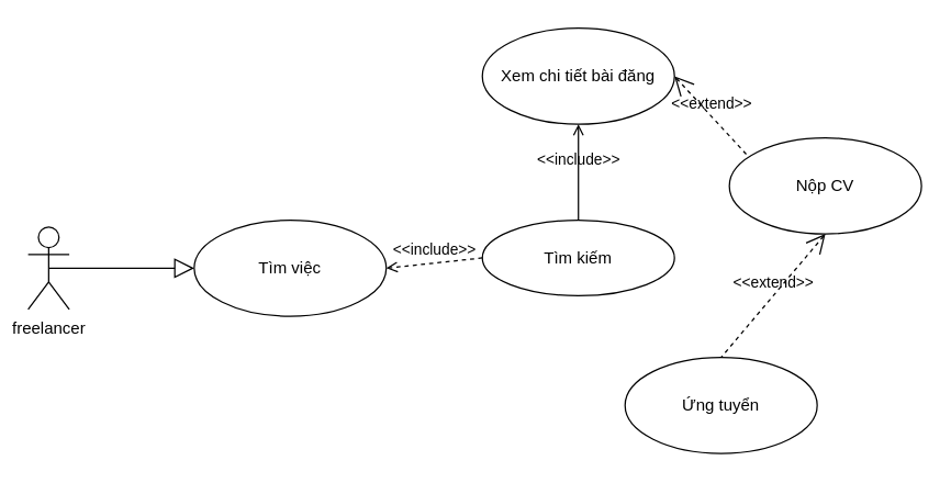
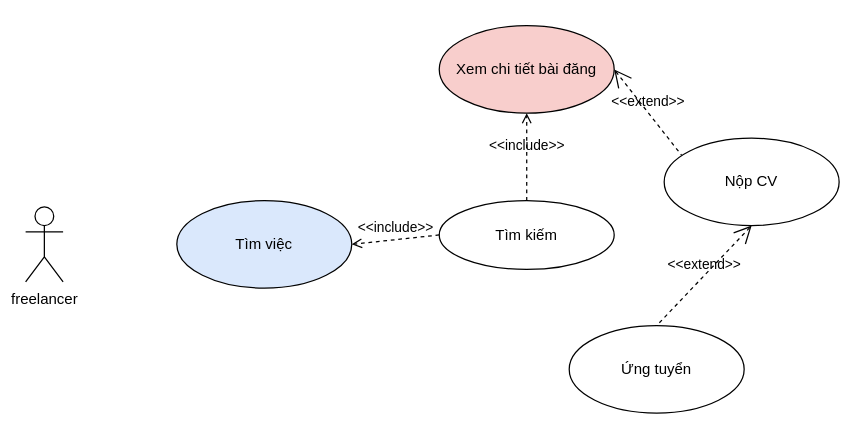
  <mxCell id="0" />
  <mxCell id="1" parent="0" />
  <mxCell id="2" value="Tìm kiếm" style="ellipse;whiteSpace=wrap;html=1;" vertex="1" parent="1"><mxGeometry x="351" y="160" width="140" height="55" as="geometry" /></mxCell>
- <mxCell id="3" value="Tìm việc" style="ellipse;whiteSpace=wrap;html=1;" vertex="1" parent="1"><mxGeometry x="141" y="160" width="140" height="70" as="geometry" /></mxCell>
- <mxCell id="4" value="Xem chi tiết bài đăng" style="ellipse;whiteSpace=wrap;html=1;" vertex="1" parent="1"><mxGeometry x="351" y="20" width="140" height="70" as="geometry" /></mxCell>
+ <mxCell id="3" value="Tìm việc" style="ellipse;whiteSpace=wrap;html=1;fillColor=#dae8fc;" vertex="1" parent="1"><mxGeometry x="141" y="160" width="140" height="70" as="geometry" /></mxCell>
+ <mxCell id="4" value="Xem chi tiết bài đăng" style="ellipse;whiteSpace=wrap;html=1;fillColor=#f8cecc;" vertex="1" parent="1"><mxGeometry x="351" y="20" width="140" height="70" as="geometry" /></mxCell>
  <mxCell id="5" value="&amp;lt;&amp;lt;include&amp;gt;&amp;gt;" style="edgeStyle=none;html=1;endArrow=open;verticalAlign=bottom;dashed=1;labelBackgroundColor=none;rounded=0;exitX=0;exitY=0.5;exitDx=0;exitDy=0;entryX=1;entryY=0.5;entryDx=0;entryDy=0;" edge="1" parent="1" source="2" target="3"><mxGeometry width="160" relative="1" as="geometry"><mxPoint x="301" y="415" as="sourcePoint" /><mxPoint x="211" y="160" as="targetPoint" /></mxGeometry></mxCell>
  <mxCell id="6" value="freelancer" style="shape=umlActor;html=1;verticalLabelPosition=bottom;verticalAlign=top;align=center;" vertex="1" parent="1"><mxGeometry x="20" y="165" width="30" height="60" as="geometry" /></mxCell>
- <mxCell id="7" value="" style="edgeStyle=none;html=1;endArrow=block;endFill=0;endSize=12;verticalAlign=bottom;rounded=0;exitX=0.5;exitY=0.5;exitDx=0;exitDy=0;exitPerimeter=0;entryX=0;entryY=0.5;entryDx=0;entryDy=0;" edge="1" parent="1" source="6" target="3"><mxGeometry width="160" relative="1" as="geometry"><mxPoint x="46" y="215" as="sourcePoint" /><mxPoint x="151" y="220" as="targetPoint" /></mxGeometry></mxCell>
- <mxCell id="8" value="&amp;lt;&amp;lt;include&amp;gt;&amp;gt;" style="edgeStyle=none;html=1;endArrow=open;verticalAlign=bottom;dashed=0;labelBackgroundColor=none;rounded=0;exitX=0.5;exitY=0;exitDx=0;exitDy=0;entryX=0.5;entryY=1;entryDx=0;entryDy=0;" edge="1" parent="1" source="2" target="4"><mxGeometry width="160" relative="1" as="geometry"><mxPoint x="481" y="140" as="sourcePoint" /><mxPoint x="411" y="140" as="targetPoint" /></mxGeometry></mxCell>
- <mxCell id="9" value="Nộp CV" style="ellipse;whiteSpace=wrap;html=1;" vertex="1" parent="1"><mxGeometry x="531" y="100" width="140" height="70" as="geometry" /></mxCell>
+ <mxCell id="8" value="&amp;lt;&amp;lt;include&amp;gt;&amp;gt;" style="edgeStyle=none;html=1;endArrow=open;verticalAlign=bottom;dashed=1;labelBackgroundColor=none;rounded=0;exitX=0.5;exitY=0;exitDx=0;exitDy=0;entryX=0.5;entryY=1;entryDx=0;entryDy=0;" edge="1" parent="1" source="2" target="4"><mxGeometry width="160" relative="1" as="geometry"><mxPoint x="481" y="140" as="sourcePoint" /><mxPoint x="411" y="140" as="targetPoint" /></mxGeometry></mxCell>
+ <mxCell id="9" value="Nộp CV" style="ellipse;whiteSpace=wrap;html=1;" vertex="1" parent="1"><mxGeometry x="531" y="110" width="140" height="70" as="geometry" /></mxCell>
  <mxCell id="10" value="Ứng tuyển" style="ellipse;whiteSpace=wrap;html=1;" vertex="1" parent="1"><mxGeometry x="455" y="260" width="140" height="70" as="geometry" /></mxCell>
  <mxCell id="11" value="&amp;lt;&amp;lt;extend&amp;gt;&amp;gt;" style="edgeStyle=none;html=1;startArrow=open;endArrow=none;startSize=12;verticalAlign=bottom;dashed=1;labelBackgroundColor=none;rounded=0;exitX=1;exitY=0.5;exitDx=0;exitDy=0;entryX=0.099;entryY=0.194;entryDx=0;entryDy=0;entryPerimeter=0;" edge="1" parent="1" source="4" target="9"><mxGeometry width="160" relative="1" as="geometry"><mxPoint x="390" y="300" as="sourcePoint" /><mxPoint x="550" y="300" as="targetPoint" /></mxGeometry></mxCell>
  <mxCell id="12" value="&amp;lt;&amp;lt;extend&amp;gt;&amp;gt;" style="edgeStyle=none;html=1;startArrow=open;endArrow=none;startSize=12;verticalAlign=bottom;dashed=1;labelBackgroundColor=none;rounded=0;entryX=0.5;entryY=0;entryDx=0;entryDy=0;exitX=0.5;exitY=1;exitDx=0;exitDy=0;" edge="1" parent="1" source="9" target="10"><mxGeometry width="160" relative="1" as="geometry"><mxPoint x="640" y="100" as="sourcePoint" /><mxPoint x="555" y="134" as="targetPoint" /></mxGeometry></mxCell>
